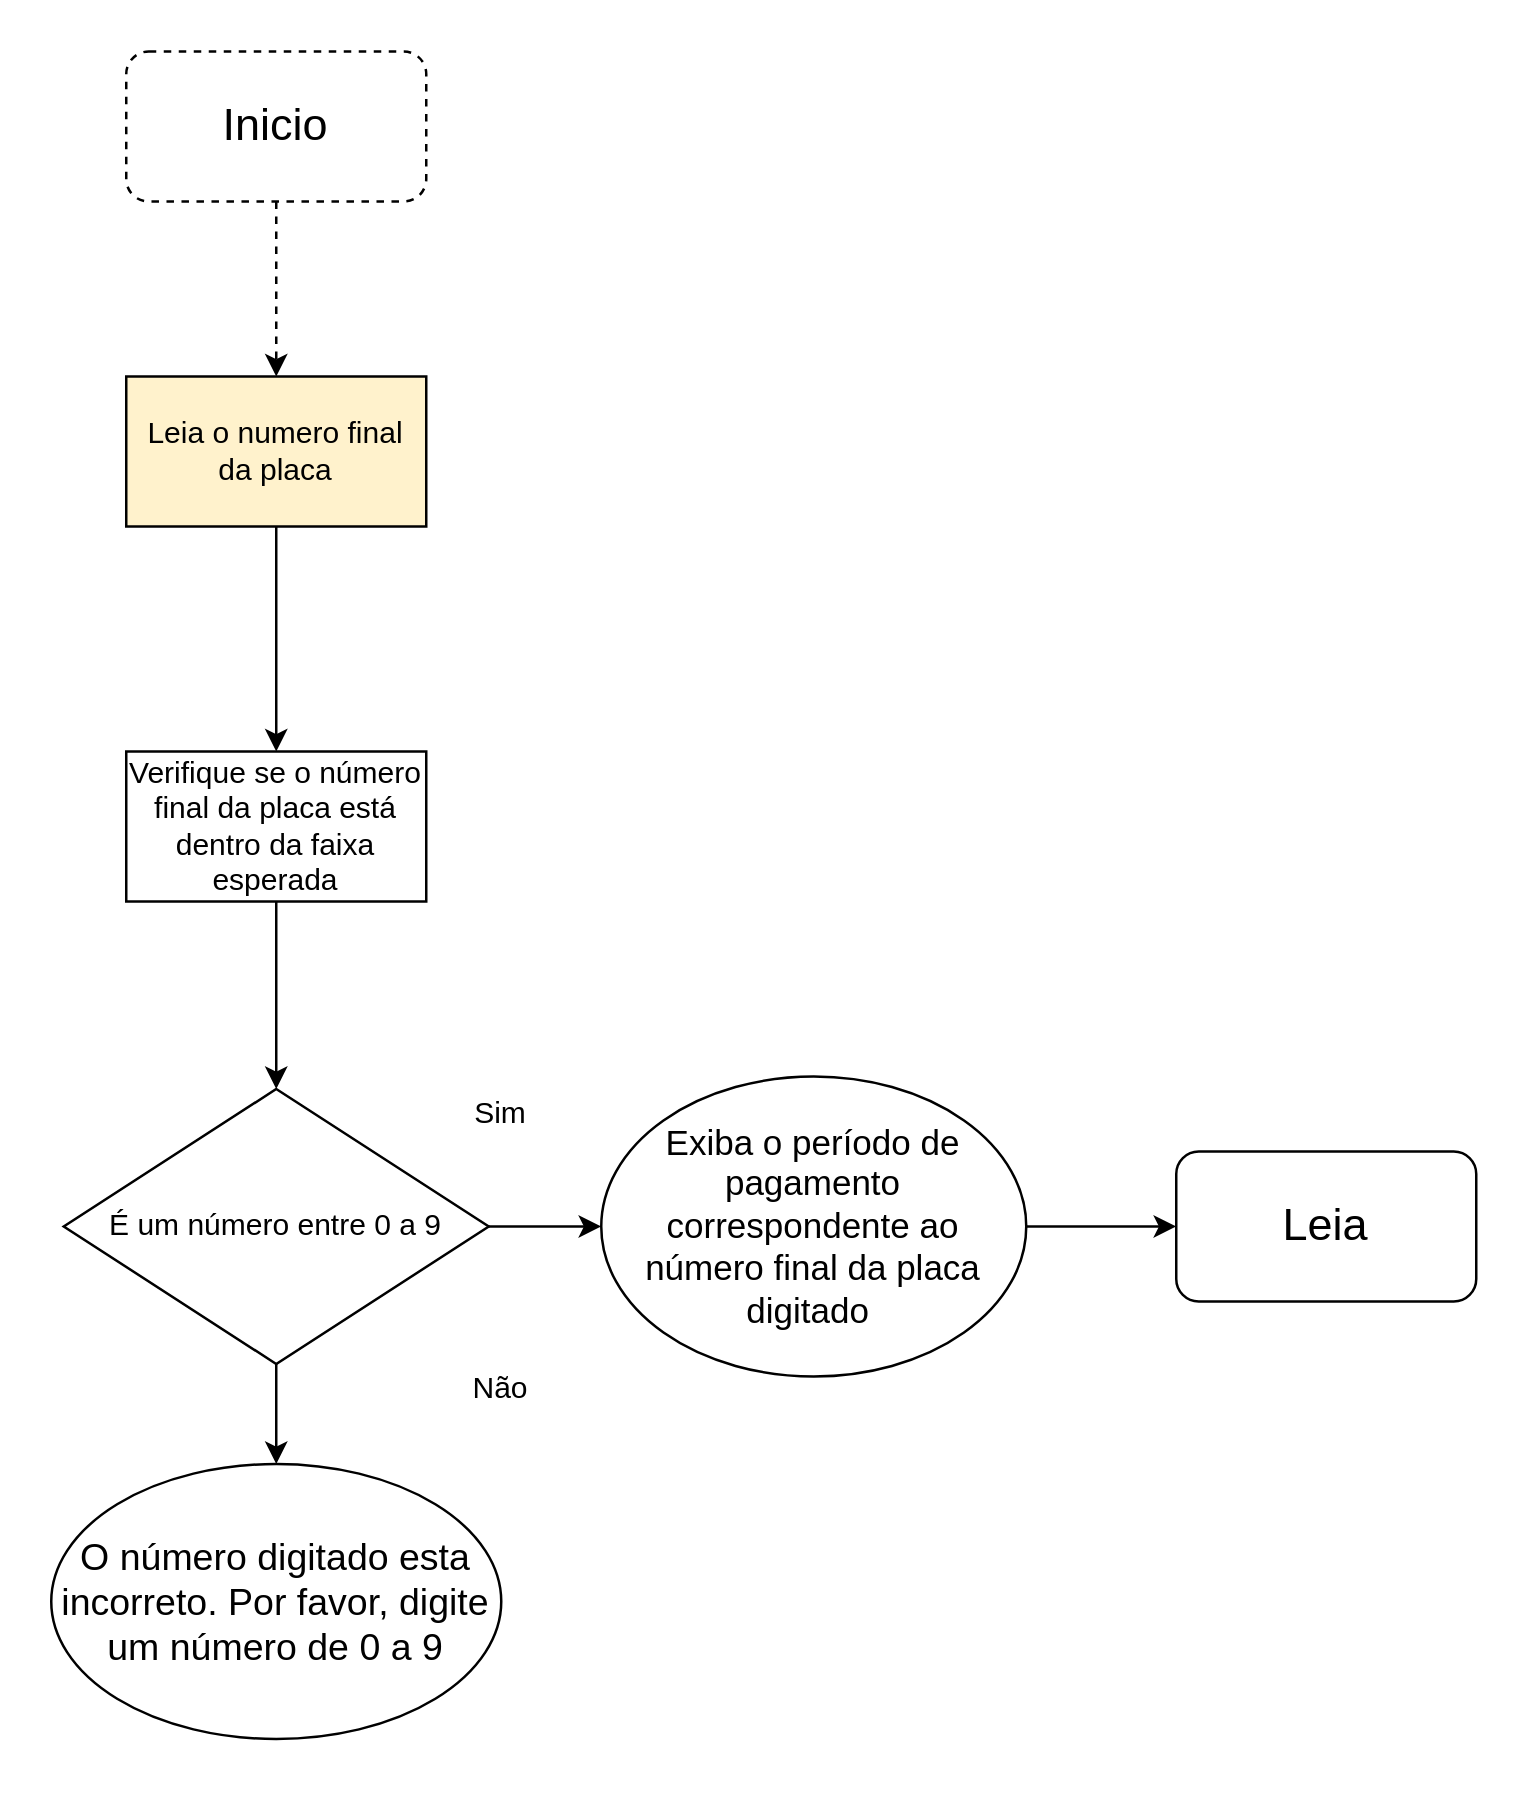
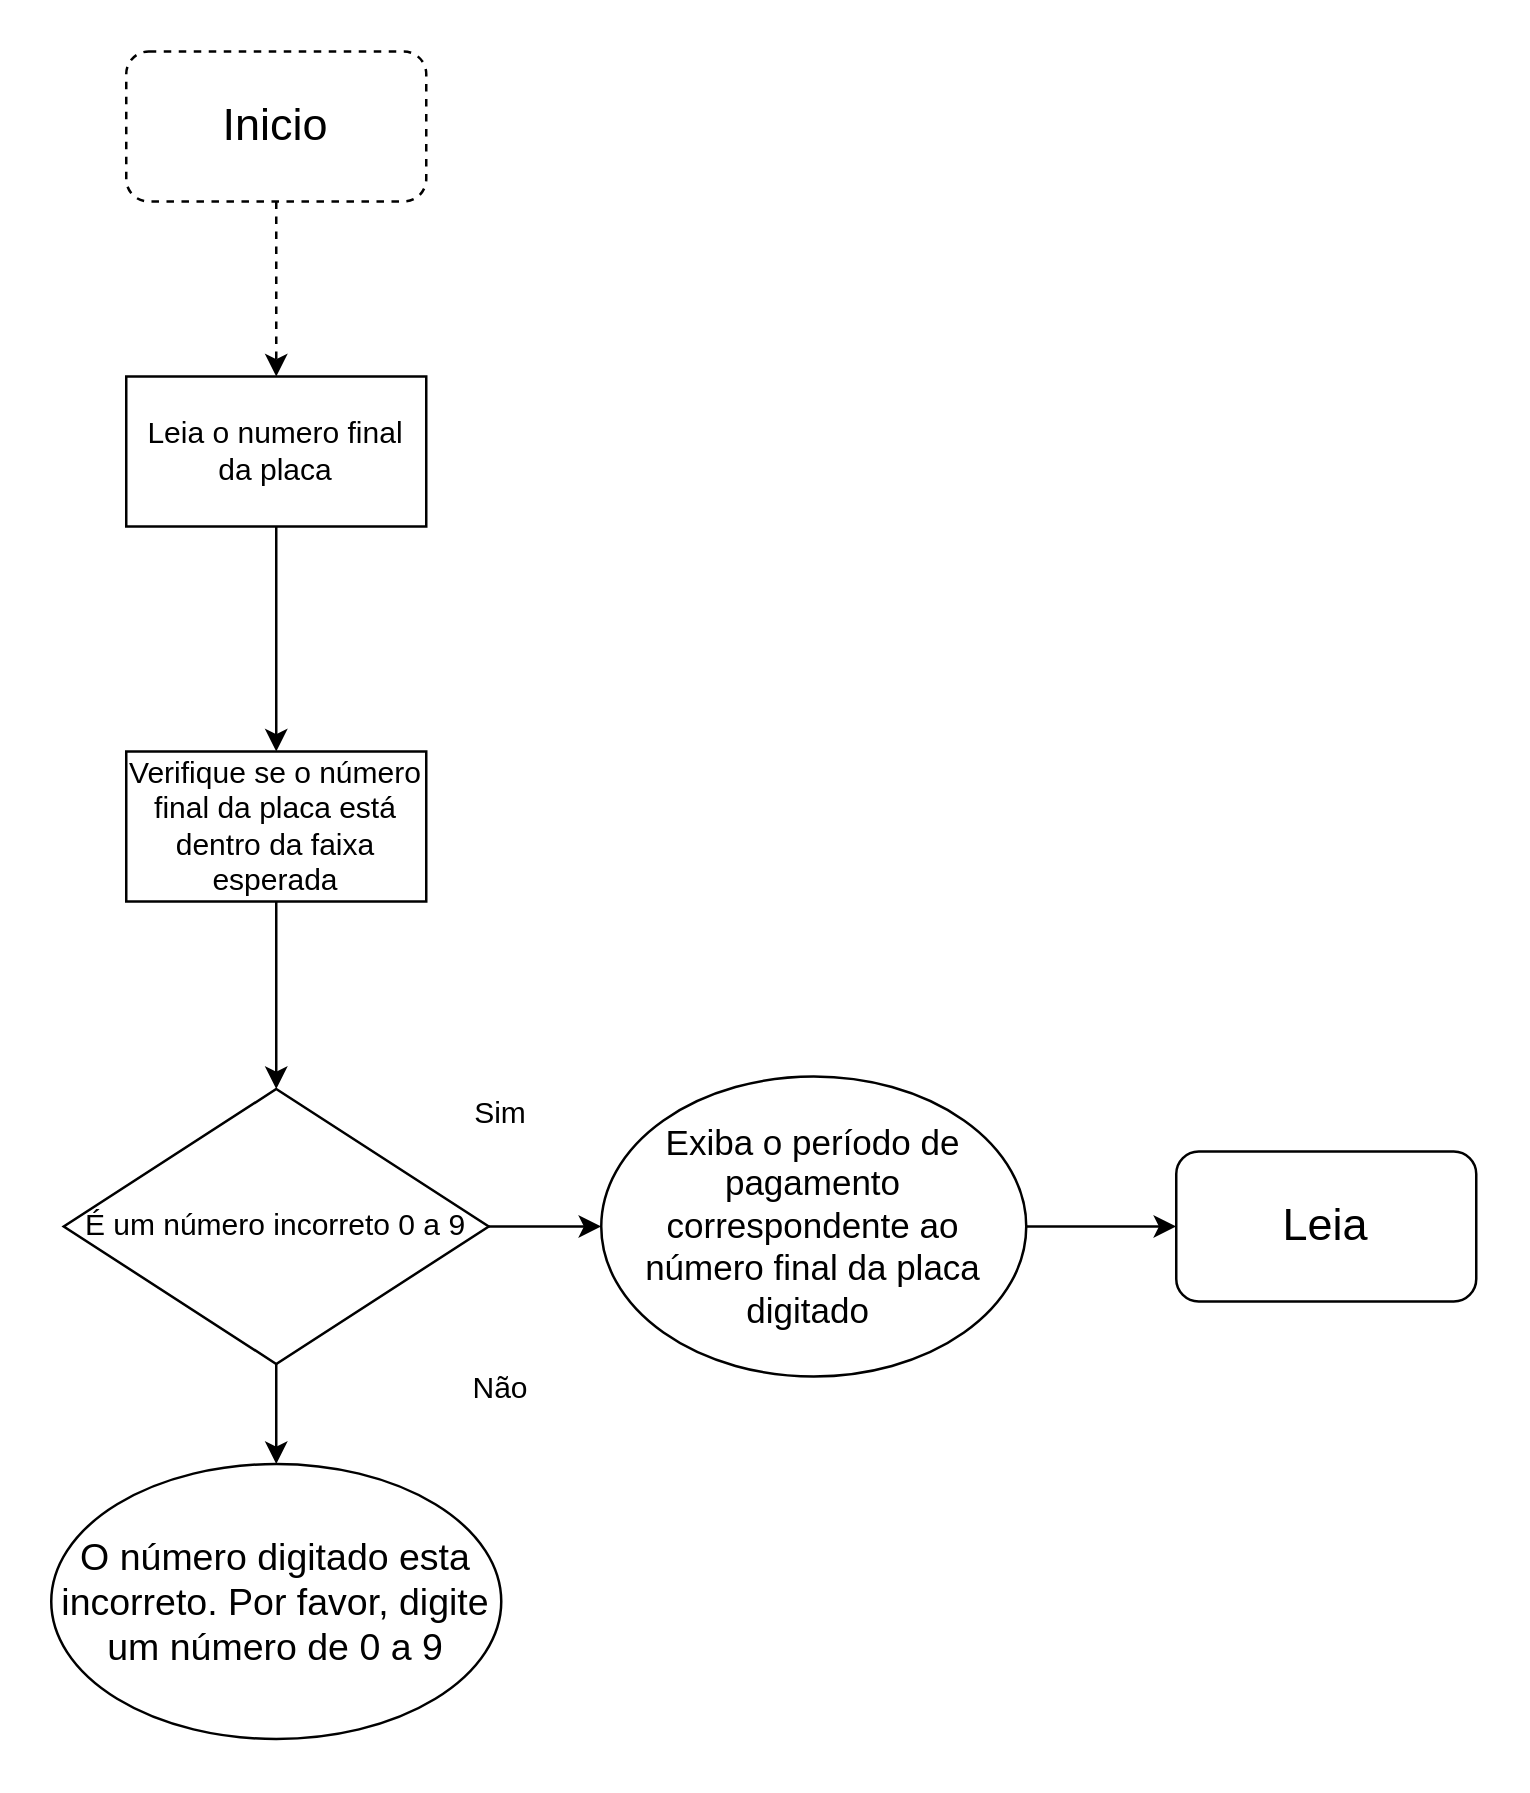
  <mxCell id="0" />
  <mxCell id="1" parent="0" />
  <mxCell id="2" value="&lt;span style=&quot;font-size: 18px;&quot;&gt;Inicio&lt;/span&gt;" style="rounded=1;whiteSpace=wrap;html=1;dashed=1;" vertex="1" parent="1"><mxGeometry x="50" y="20" width="120" height="60" as="geometry" /></mxCell>
- <mxCell id="3" value="Leia o numero final da placa" style="rounded=0;whiteSpace=wrap;html=1;fillColor=#fff2cc;" vertex="1" parent="1"><mxGeometry x="50" y="150" width="120" height="60" as="geometry" /></mxCell>
+ <mxCell id="3" value="Leia o numero final da placa" style="rounded=0;whiteSpace=wrap;html=1;" vertex="1" parent="1"><mxGeometry x="50" y="150" width="120" height="60" as="geometry" /></mxCell>
  <mxCell id="4" value="Verifique se o número final da placa está dentro da faixa esperada" style="rounded=0;whiteSpace=wrap;html=1;" vertex="1" parent="1"><mxGeometry x="50" y="300" width="120" height="60" as="geometry" /></mxCell>
- <mxCell id="5" value="É um número entre 0 a 9" style="rhombus;whiteSpace=wrap;html=1;" vertex="1" parent="1"><mxGeometry x="25" y="435" width="170" height="110" as="geometry" /></mxCell>
+ <mxCell id="5" value="É um número incorreto 0 a 9" style="rhombus;whiteSpace=wrap;html=1;" vertex="1" parent="1"><mxGeometry x="25" y="435" width="170" height="110" as="geometry" /></mxCell>
  <mxCell id="6" value="&lt;font style=&quot;font-size: 15px;&quot;&gt;O número digitado esta incorreto. Por favor, digite um número de 0 a 9&lt;/font&gt;" style="ellipse;whiteSpace=wrap;html=1;" vertex="1" parent="1"><mxGeometry x="20" y="585" width="180" height="110" as="geometry" /></mxCell>
  <mxCell id="7" value="&lt;font style=&quot;font-size: 14px;&quot;&gt;Exiba o período de pagamento correspondente ao número final da placa digitado&amp;nbsp;&lt;/font&gt;" style="ellipse;whiteSpace=wrap;html=1;" vertex="1" parent="1"><mxGeometry x="240" y="430" width="170" height="120" as="geometry" /></mxCell>
  <mxCell id="8" value="&lt;span style=&quot;font-size: 18px;&quot;&gt;Leia&lt;/span&gt;" style="rounded=1;whiteSpace=wrap;html=1;" vertex="1" parent="1"><mxGeometry x="470" y="460" width="120" height="60" as="geometry" /></mxCell>
  <mxCell id="9" value="Sim" style="text;strokeColor=none;align=center;fillColor=none;html=1;verticalAlign=middle;whiteSpace=wrap;rounded=0;" vertex="1" parent="1"><mxGeometry x="170" y="430" width="60" height="30" as="geometry" /></mxCell>
  <mxCell id="10" value="Não" style="text;strokeColor=none;align=center;fillColor=none;html=1;verticalAlign=middle;whiteSpace=wrap;rounded=0;" vertex="1" parent="1"><mxGeometry x="170" y="540" width="60" height="30" as="geometry" /></mxCell>
  <mxCell id="11" value="" style="endArrow=classic;html=1;rounded=0;entryX=0.5;entryY=0;entryDx=0;entryDy=0;exitX=0.5;exitY=1;exitDx=0;exitDy=0;" edge="1" parent="1" source="4" target="5"><mxGeometry width="50" height="50" relative="1" as="geometry"><mxPoint x="420" y="480" as="sourcePoint" /><mxPoint x="470" y="430" as="targetPoint" /></mxGeometry></mxCell>
  <mxCell id="12" value="" style="endArrow=classic;html=1;rounded=0;entryX=0.5;entryY=0;entryDx=0;entryDy=0;" edge="1" parent="1" source="3" target="4"><mxGeometry width="50" height="50" relative="1" as="geometry"><mxPoint x="420" y="480" as="sourcePoint" /><mxPoint x="470" y="430" as="targetPoint" /></mxGeometry></mxCell>
  <mxCell id="13" value="" style="endArrow=classic;html=1;rounded=0;exitX=0.5;exitY=1;exitDx=0;exitDy=0;entryX=0.5;entryY=0;entryDx=0;entryDy=0;dashed=1;" edge="1" parent="1" source="2" target="3"><mxGeometry width="50" height="50" relative="1" as="geometry"><mxPoint x="103" y="80" as="sourcePoint" /><mxPoint x="470" y="430" as="targetPoint" /></mxGeometry></mxCell>
  <mxCell id="14" value="" style="endArrow=classic;html=1;rounded=0;exitX=1;exitY=0.5;exitDx=0;exitDy=0;entryX=0;entryY=0.5;entryDx=0;entryDy=0;" edge="1" parent="1" source="5" target="7"><mxGeometry width="50" height="50" relative="1" as="geometry"><mxPoint x="420" y="480" as="sourcePoint" /><mxPoint x="470" y="430" as="targetPoint" /></mxGeometry></mxCell>
  <mxCell id="15" value="" style="endArrow=classic;html=1;rounded=0;exitX=0.5;exitY=1;exitDx=0;exitDy=0;entryX=0.5;entryY=0;entryDx=0;entryDy=0;" edge="1" parent="1" source="5" target="6"><mxGeometry width="50" height="50" relative="1" as="geometry"><mxPoint x="420" y="480" as="sourcePoint" /><mxPoint x="470" y="430" as="targetPoint" /></mxGeometry></mxCell>
  <mxCell id="16" value="" style="endArrow=classic;html=1;rounded=0;exitX=1;exitY=0.5;exitDx=0;exitDy=0;entryX=0;entryY=0.5;entryDx=0;entryDy=0;" edge="1" parent="1" source="7" target="8"><mxGeometry width="50" height="50" relative="1" as="geometry"><mxPoint x="420" y="480" as="sourcePoint" /><mxPoint x="470" y="430" as="targetPoint" /></mxGeometry></mxCell>
